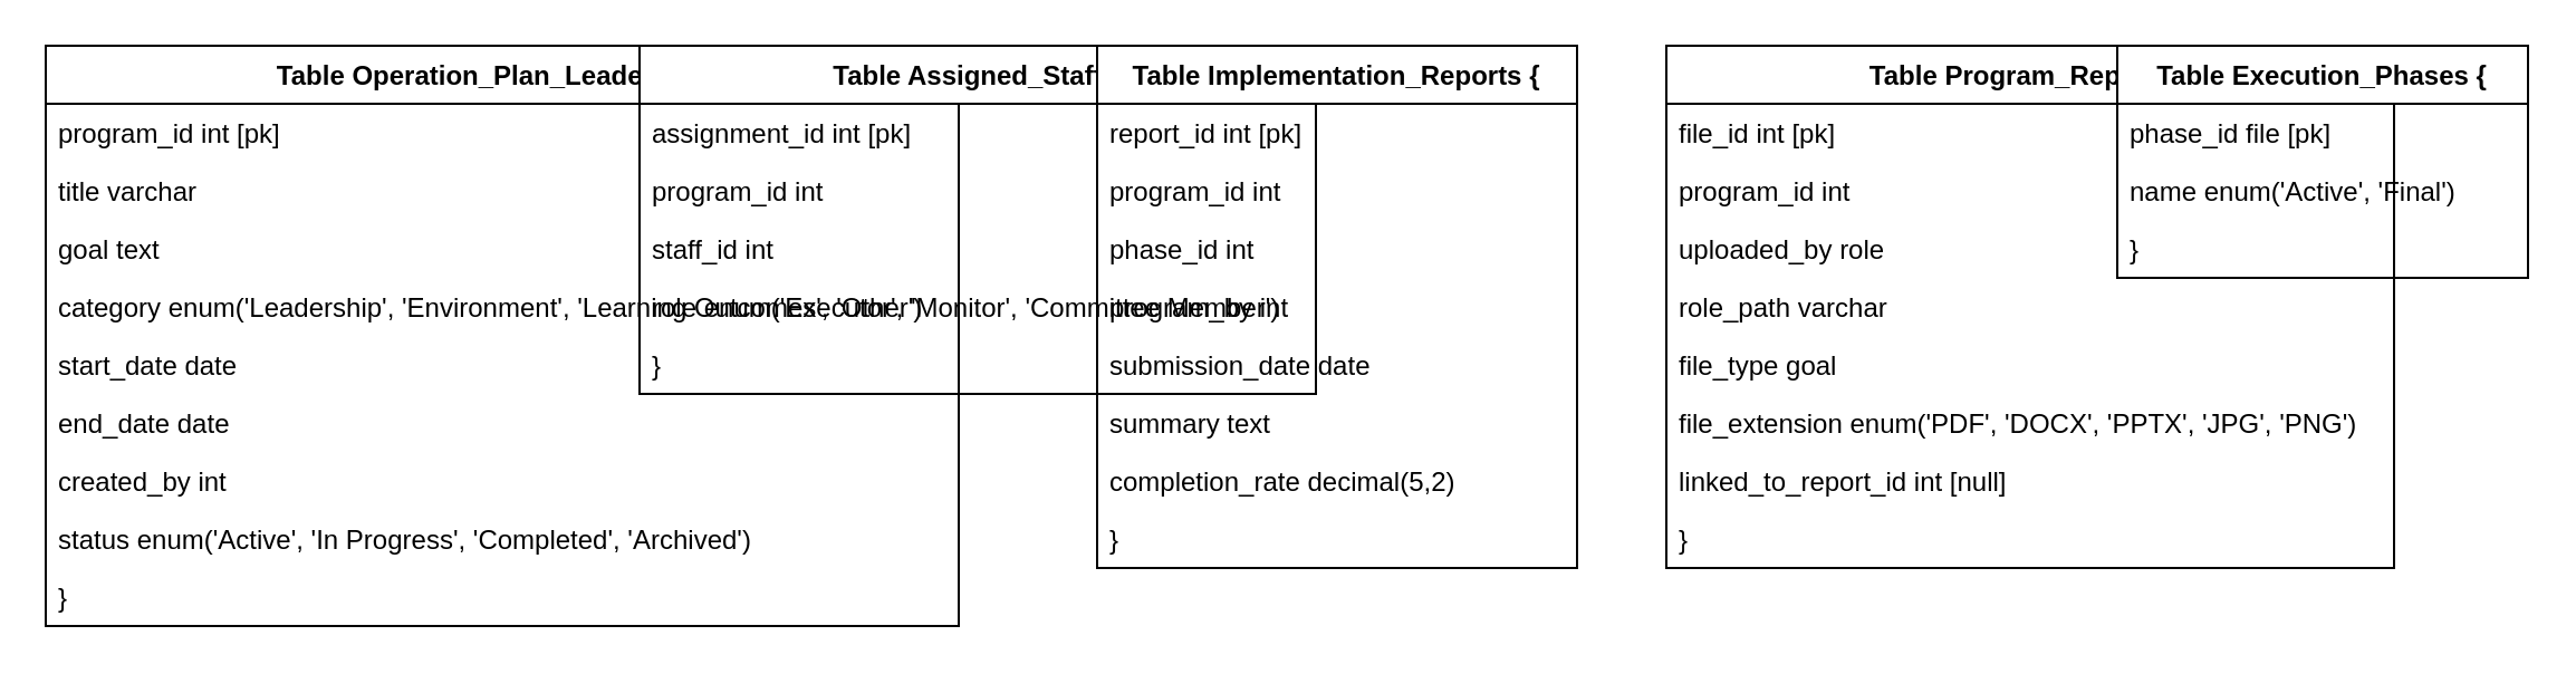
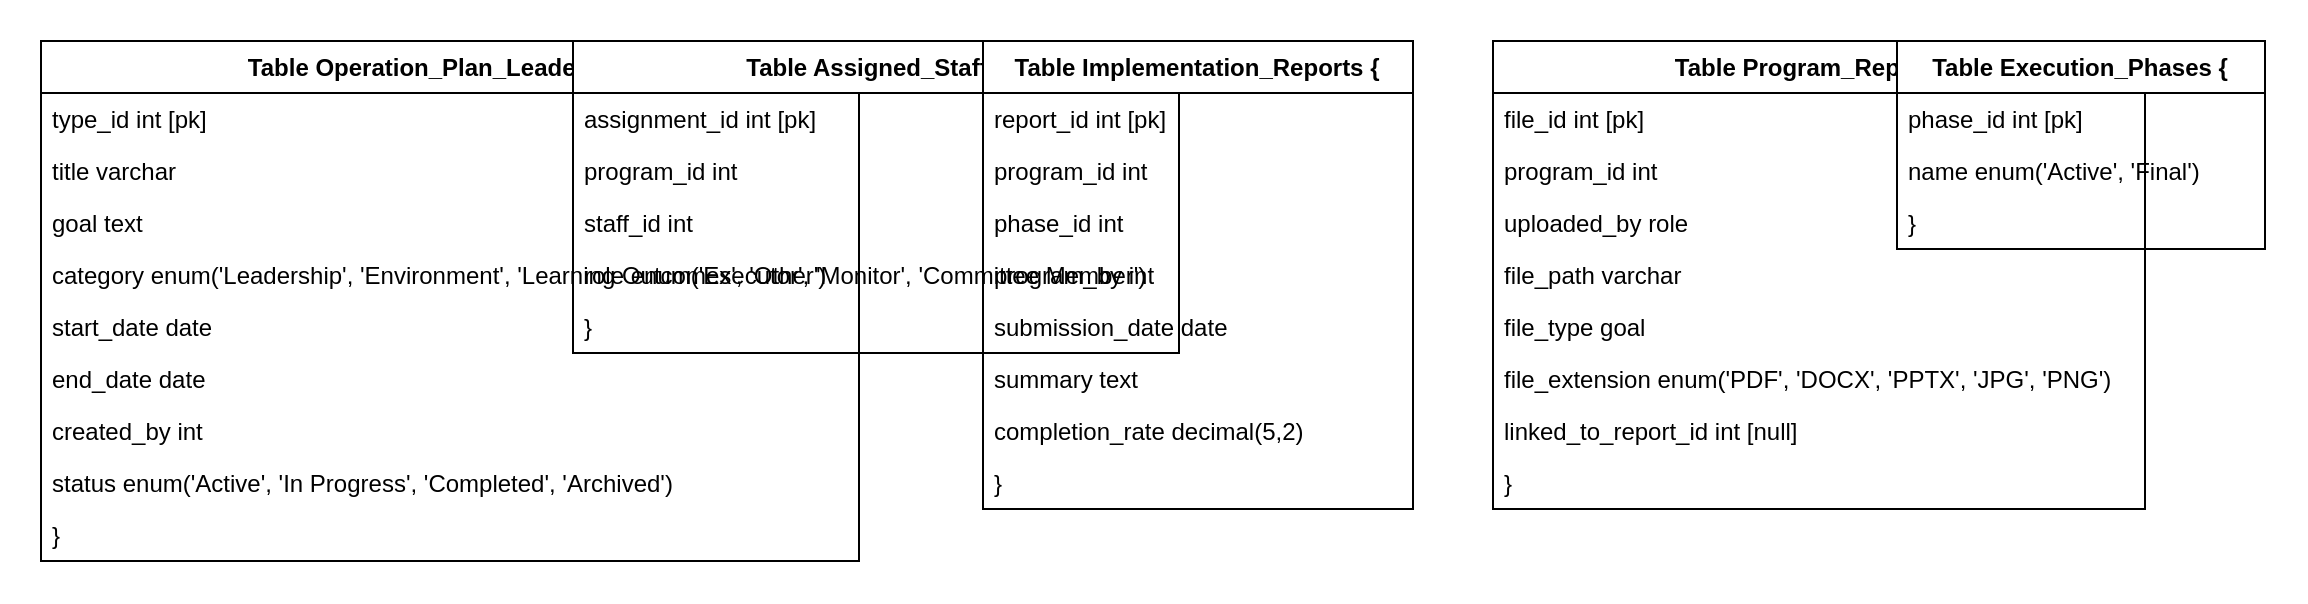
  <mxCell id="0" />
  <mxCell id="1" parent="0" />
  <mxCell id="2" value="Table Operation_Plan_Leadership {" style="swimlane;fontStyle=1;childLayout=stackLayout;horizontal=1;startSize=26;horizontalStack=0;resizeParent=1;resizeParentMax=0;resizeLast=0;collapsible=1;marginBottom=0;" vertex="1" parent="1"><mxGeometry x="20" y="20" width="409" height="260" as="geometry" /></mxCell>
- <mxCell id="3" value="  program_id int [pk]" style="text;strokeColor=none;fillColor=none;align=left;verticalAlign=top;spacingLeft=4;spacingRight=4;overflow=hidden;rotatable=0;points=[[0,0.5],[1,0.5]];portConstraint=eastwest;" vertex="1" parent="2"><mxGeometry y="26" width="409" height="26" as="geometry" /></mxCell>
+ <mxCell id="3" value="  type_id int [pk]" style="text;strokeColor=none;fillColor=none;align=left;verticalAlign=top;spacingLeft=4;spacingRight=4;overflow=hidden;rotatable=0;points=[[0,0.5],[1,0.5]];portConstraint=eastwest;" vertex="1" parent="2"><mxGeometry y="26" width="409" height="26" as="geometry" /></mxCell>
  <mxCell id="4" value="  title varchar" style="text;strokeColor=none;fillColor=none;align=left;verticalAlign=top;spacingLeft=4;spacingRight=4;overflow=hidden;rotatable=0;points=[[0,0.5],[1,0.5]];portConstraint=eastwest;" vertex="1" parent="2"><mxGeometry y="52" width="409" height="26" as="geometry" /></mxCell>
  <mxCell id="5" value="  goal text" style="text;strokeColor=none;fillColor=none;align=left;verticalAlign=top;spacingLeft=4;spacingRight=4;overflow=hidden;rotatable=0;points=[[0,0.5],[1,0.5]];portConstraint=eastwest;" vertex="1" parent="2"><mxGeometry y="78" width="409" height="26" as="geometry" /></mxCell>
  <mxCell id="6" value="  category enum('Leadership', 'Environment', 'Learning Outcomes', 'Other')" style="text;strokeColor=none;fillColor=none;align=left;verticalAlign=top;spacingLeft=4;spacingRight=4;overflow=hidden;rotatable=0;points=[[0,0.5],[1,0.5]];portConstraint=eastwest;" vertex="1" parent="2"><mxGeometry y="104" width="409" height="26" as="geometry" /></mxCell>
  <mxCell id="7" value="  start_date date" style="text;strokeColor=none;fillColor=none;align=left;verticalAlign=top;spacingLeft=4;spacingRight=4;overflow=hidden;rotatable=0;points=[[0,0.5],[1,0.5]];portConstraint=eastwest;" vertex="1" parent="2"><mxGeometry y="130" width="409" height="26" as="geometry" /></mxCell>
  <mxCell id="8" value="  end_date date" style="text;strokeColor=none;fillColor=none;align=left;verticalAlign=top;spacingLeft=4;spacingRight=4;overflow=hidden;rotatable=0;points=[[0,0.5],[1,0.5]];portConstraint=eastwest;" vertex="1" parent="2"><mxGeometry y="156" width="409" height="26" as="geometry" /></mxCell>
  <mxCell id="9" value="  created_by int" style="text;strokeColor=none;fillColor=none;align=left;verticalAlign=top;spacingLeft=4;spacingRight=4;overflow=hidden;rotatable=0;points=[[0,0.5],[1,0.5]];portConstraint=eastwest;" vertex="1" parent="2"><mxGeometry y="182" width="409" height="26" as="geometry" /></mxCell>
  <mxCell id="10" value="  status enum('Active', 'In Progress', 'Completed', 'Archived')" style="text;strokeColor=none;fillColor=none;align=left;verticalAlign=top;spacingLeft=4;spacingRight=4;overflow=hidden;rotatable=0;points=[[0,0.5],[1,0.5]];portConstraint=eastwest;" vertex="1" parent="2"><mxGeometry y="208" width="409" height="26" as="geometry" /></mxCell>
  <mxCell id="11" value="}" style="text;strokeColor=none;fillColor=none;align=left;verticalAlign=top;spacingLeft=4;spacingRight=4;overflow=hidden;rotatable=0;points=[[0,0.5],[1,0.5]];portConstraint=eastwest;" vertex="1" parent="2"><mxGeometry y="234" width="409" height="26" as="geometry" /></mxCell>
  <mxCell id="12" value="Table Assigned_Staff {" style="swimlane;fontStyle=1;childLayout=stackLayout;horizontal=1;startSize=26;horizontalStack=0;resizeParent=1;resizeParentMax=0;resizeLast=0;collapsible=1;marginBottom=0;" vertex="1" parent="1"><mxGeometry x="286" y="20" width="303" height="156" as="geometry" /></mxCell>
  <mxCell id="13" value="  assignment_id int [pk]" style="text;strokeColor=none;fillColor=none;align=left;verticalAlign=top;spacingLeft=4;spacingRight=4;overflow=hidden;rotatable=0;points=[[0,0.5],[1,0.5]];portConstraint=eastwest;" vertex="1" parent="12"><mxGeometry y="26" width="303" height="26" as="geometry" /></mxCell>
  <mxCell id="14" value="  program_id int" style="text;strokeColor=none;fillColor=none;align=left;verticalAlign=top;spacingLeft=4;spacingRight=4;overflow=hidden;rotatable=0;points=[[0,0.5],[1,0.5]];portConstraint=eastwest;" vertex="1" parent="12"><mxGeometry y="52" width="303" height="26" as="geometry" /></mxCell>
  <mxCell id="15" value="  staff_id int" style="text;strokeColor=none;fillColor=none;align=left;verticalAlign=top;spacingLeft=4;spacingRight=4;overflow=hidden;rotatable=0;points=[[0,0.5],[1,0.5]];portConstraint=eastwest;" vertex="1" parent="12"><mxGeometry y="78" width="303" height="26" as="geometry" /></mxCell>
  <mxCell id="16" value="  role enum('Executor', 'Monitor', 'Committee Member')" style="text;strokeColor=none;fillColor=none;align=left;verticalAlign=top;spacingLeft=4;spacingRight=4;overflow=hidden;rotatable=0;points=[[0,0.5],[1,0.5]];portConstraint=eastwest;" vertex="1" parent="12"><mxGeometry y="104" width="303" height="26" as="geometry" /></mxCell>
  <mxCell id="17" value="}" style="text;strokeColor=none;fillColor=none;align=left;verticalAlign=top;spacingLeft=4;spacingRight=4;overflow=hidden;rotatable=0;points=[[0,0.5],[1,0.5]];portConstraint=eastwest;" vertex="1" parent="12"><mxGeometry y="130" width="303" height="26" as="geometry" /></mxCell>
  <mxCell id="18" value="Table Implementation_Reports {" style="swimlane;fontStyle=1;childLayout=stackLayout;horizontal=1;startSize=26;horizontalStack=0;resizeParent=1;resizeParentMax=0;resizeLast=0;collapsible=1;marginBottom=0;" vertex="1" parent="1"><mxGeometry x="491" y="20" width="215" height="234" as="geometry" /></mxCell>
  <mxCell id="19" value="  report_id int [pk]" style="text;strokeColor=none;fillColor=none;align=left;verticalAlign=top;spacingLeft=4;spacingRight=4;overflow=hidden;rotatable=0;points=[[0,0.5],[1,0.5]];portConstraint=eastwest;" vertex="1" parent="18"><mxGeometry y="26" width="215" height="26" as="geometry" /></mxCell>
  <mxCell id="20" value="  program_id int" style="text;strokeColor=none;fillColor=none;align=left;verticalAlign=top;spacingLeft=4;spacingRight=4;overflow=hidden;rotatable=0;points=[[0,0.5],[1,0.5]];portConstraint=eastwest;" vertex="1" parent="18"><mxGeometry y="52" width="215" height="26" as="geometry" /></mxCell>
  <mxCell id="21" value="  phase_id int" style="text;strokeColor=none;fillColor=none;align=left;verticalAlign=top;spacingLeft=4;spacingRight=4;overflow=hidden;rotatable=0;points=[[0,0.5],[1,0.5]];portConstraint=eastwest;" vertex="1" parent="18"><mxGeometry y="78" width="215" height="26" as="geometry" /></mxCell>
  <mxCell id="22" value="  program_by int" style="text;strokeColor=none;fillColor=none;align=left;verticalAlign=top;spacingLeft=4;spacingRight=4;overflow=hidden;rotatable=0;points=[[0,0.5],[1,0.5]];portConstraint=eastwest;" vertex="1" parent="18"><mxGeometry y="104" width="215" height="26" as="geometry" /></mxCell>
  <mxCell id="23" value="  submission_date date" style="text;strokeColor=none;fillColor=none;align=left;verticalAlign=top;spacingLeft=4;spacingRight=4;overflow=hidden;rotatable=0;points=[[0,0.5],[1,0.5]];portConstraint=eastwest;" vertex="1" parent="18"><mxGeometry y="130" width="215" height="26" as="geometry" /></mxCell>
  <mxCell id="24" value="  summary text" style="text;strokeColor=none;fillColor=none;align=left;verticalAlign=top;spacingLeft=4;spacingRight=4;overflow=hidden;rotatable=0;points=[[0,0.5],[1,0.5]];portConstraint=eastwest;" vertex="1" parent="18"><mxGeometry y="156" width="215" height="26" as="geometry" /></mxCell>
  <mxCell id="25" value="  completion_rate decimal(5,2)" style="text;strokeColor=none;fillColor=none;align=left;verticalAlign=top;spacingLeft=4;spacingRight=4;overflow=hidden;rotatable=0;points=[[0,0.5],[1,0.5]];portConstraint=eastwest;" vertex="1" parent="18"><mxGeometry y="182" width="215" height="26" as="geometry" /></mxCell>
  <mxCell id="26" value="}" style="text;strokeColor=none;fillColor=none;align=left;verticalAlign=top;spacingLeft=4;spacingRight=4;overflow=hidden;rotatable=0;points=[[0,0.5],[1,0.5]];portConstraint=eastwest;" vertex="1" parent="18"><mxGeometry y="208" width="215" height="26" as="geometry" /></mxCell>
  <mxCell id="27" value="Table Program_Reports {" style="swimlane;fontStyle=1;childLayout=stackLayout;horizontal=1;startSize=26;horizontalStack=0;resizeParent=1;resizeParentMax=0;resizeLast=0;collapsible=1;marginBottom=0;" vertex="1" parent="1"><mxGeometry x="746" y="20" width="326" height="234" as="geometry" /></mxCell>
  <mxCell id="28" value="  file_id int [pk]" style="text;strokeColor=none;fillColor=none;align=left;verticalAlign=top;spacingLeft=4;spacingRight=4;overflow=hidden;rotatable=0;points=[[0,0.5],[1,0.5]];portConstraint=eastwest;" vertex="1" parent="27"><mxGeometry y="26" width="326" height="26" as="geometry" /></mxCell>
  <mxCell id="29" value="  program_id int" style="text;strokeColor=none;fillColor=none;align=left;verticalAlign=top;spacingLeft=4;spacingRight=4;overflow=hidden;rotatable=0;points=[[0,0.5],[1,0.5]];portConstraint=eastwest;" vertex="1" parent="27"><mxGeometry y="52" width="326" height="26" as="geometry" /></mxCell>
  <mxCell id="30" value="  uploaded_by role" style="text;strokeColor=none;fillColor=none;align=left;verticalAlign=top;spacingLeft=4;spacingRight=4;overflow=hidden;rotatable=0;points=[[0,0.5],[1,0.5]];portConstraint=eastwest;" vertex="1" parent="27"><mxGeometry y="78" width="326" height="26" as="geometry" /></mxCell>
- <mxCell id="31" value="  role_path varchar" style="text;strokeColor=none;fillColor=none;align=left;verticalAlign=top;spacingLeft=4;spacingRight=4;overflow=hidden;rotatable=0;points=[[0,0.5],[1,0.5]];portConstraint=eastwest;" vertex="1" parent="27"><mxGeometry y="104" width="326" height="26" as="geometry" /></mxCell>
+ <mxCell id="31" value="  file_path varchar" style="text;strokeColor=none;fillColor=none;align=left;verticalAlign=top;spacingLeft=4;spacingRight=4;overflow=hidden;rotatable=0;points=[[0,0.5],[1,0.5]];portConstraint=eastwest;" vertex="1" parent="27"><mxGeometry y="104" width="326" height="26" as="geometry" /></mxCell>
  <mxCell id="32" value="  file_type goal" style="text;strokeColor=none;fillColor=none;align=left;verticalAlign=top;spacingLeft=4;spacingRight=4;overflow=hidden;rotatable=0;points=[[0,0.5],[1,0.5]];portConstraint=eastwest;" vertex="1" parent="27"><mxGeometry y="130" width="326" height="26" as="geometry" /></mxCell>
  <mxCell id="33" value="  file_extension enum('PDF', 'DOCX', 'PPTX', 'JPG', 'PNG')" style="text;strokeColor=none;fillColor=none;align=left;verticalAlign=top;spacingLeft=4;spacingRight=4;overflow=hidden;rotatable=0;points=[[0,0.5],[1,0.5]];portConstraint=eastwest;" vertex="1" parent="27"><mxGeometry y="156" width="326" height="26" as="geometry" /></mxCell>
  <mxCell id="34" value="  linked_to_report_id int [null]" style="text;strokeColor=none;fillColor=none;align=left;verticalAlign=top;spacingLeft=4;spacingRight=4;overflow=hidden;rotatable=0;points=[[0,0.5],[1,0.5]];portConstraint=eastwest;" vertex="1" parent="27"><mxGeometry y="182" width="326" height="26" as="geometry" /></mxCell>
  <mxCell id="35" value="}" style="text;strokeColor=none;fillColor=none;align=left;verticalAlign=top;spacingLeft=4;spacingRight=4;overflow=hidden;rotatable=0;points=[[0,0.5],[1,0.5]];portConstraint=eastwest;" vertex="1" parent="27"><mxGeometry y="208" width="326" height="26" as="geometry" /></mxCell>
  <mxCell id="36" value="Table Execution_Phases {" style="swimlane;fontStyle=1;childLayout=stackLayout;horizontal=1;startSize=26;horizontalStack=0;resizeParent=1;resizeParentMax=0;resizeLast=0;collapsible=1;marginBottom=0;" vertex="1" parent="1"><mxGeometry x="948" y="20" width="184" height="104" as="geometry" /></mxCell>
- <mxCell id="37" value="  phase_id file [pk]" style="text;strokeColor=none;fillColor=none;align=left;verticalAlign=top;spacingLeft=4;spacingRight=4;overflow=hidden;rotatable=0;points=[[0,0.5],[1,0.5]];portConstraint=eastwest;" vertex="1" parent="36"><mxGeometry y="26" width="184" height="26" as="geometry" /></mxCell>
+ <mxCell id="37" value="  phase_id int [pk]" style="text;strokeColor=none;fillColor=none;align=left;verticalAlign=top;spacingLeft=4;spacingRight=4;overflow=hidden;rotatable=0;points=[[0,0.5],[1,0.5]];portConstraint=eastwest;" vertex="1" parent="36"><mxGeometry y="26" width="184" height="26" as="geometry" /></mxCell>
  <mxCell id="38" value="  name enum('Active', 'Final')" style="text;strokeColor=none;fillColor=none;align=left;verticalAlign=top;spacingLeft=4;spacingRight=4;overflow=hidden;rotatable=0;points=[[0,0.5],[1,0.5]];portConstraint=eastwest;" vertex="1" parent="36"><mxGeometry y="52" width="184" height="26" as="geometry" /></mxCell>
  <mxCell id="39" value="}" style="text;strokeColor=none;fillColor=none;align=left;verticalAlign=top;spacingLeft=4;spacingRight=4;overflow=hidden;rotatable=0;points=[[0,0.5],[1,0.5]];portConstraint=eastwest;" vertex="1" parent="36"><mxGeometry y="78" width="184" height="26" as="geometry" /></mxCell>
